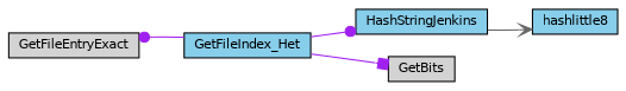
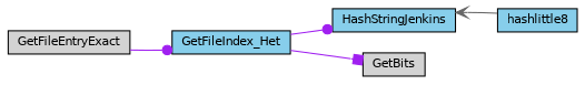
  digraph {
    rankdir=LR
    node [color=black fillcolor=skyblue fontname=Helvetica fontsize=10 shape=record style=filled]
    edge [arrowhead=dot color=purple fontname=Helvetica fontsize=10 labelfontname=Helvetica labelfontsize=10 style=solid]
    n1 [fillcolor=lightgrey fontcolor=black height=0.2 label=GetFileEntryExact width=0.4]
    n2 [height=0.2 label=GetFileIndex_Het width=0.4]
    n3 [height=0.2 label=HashStringJenkins width=0.4]
    n4 [fillcolor=lightgrey height=0.2 label=GetBits width=0.4]
    n5 [height=0.2 label=hashlittle8 width=0.4]
-   n2 -> n1
+   n1 -> n2
    n2 -> n3
    n2 -> n4 [arrowhead=box]
-   n3 -> n5 [arrowhead=vee color=gray40]
+   n5 -> n3 [arrowhead=vee color=gray40]
  }
